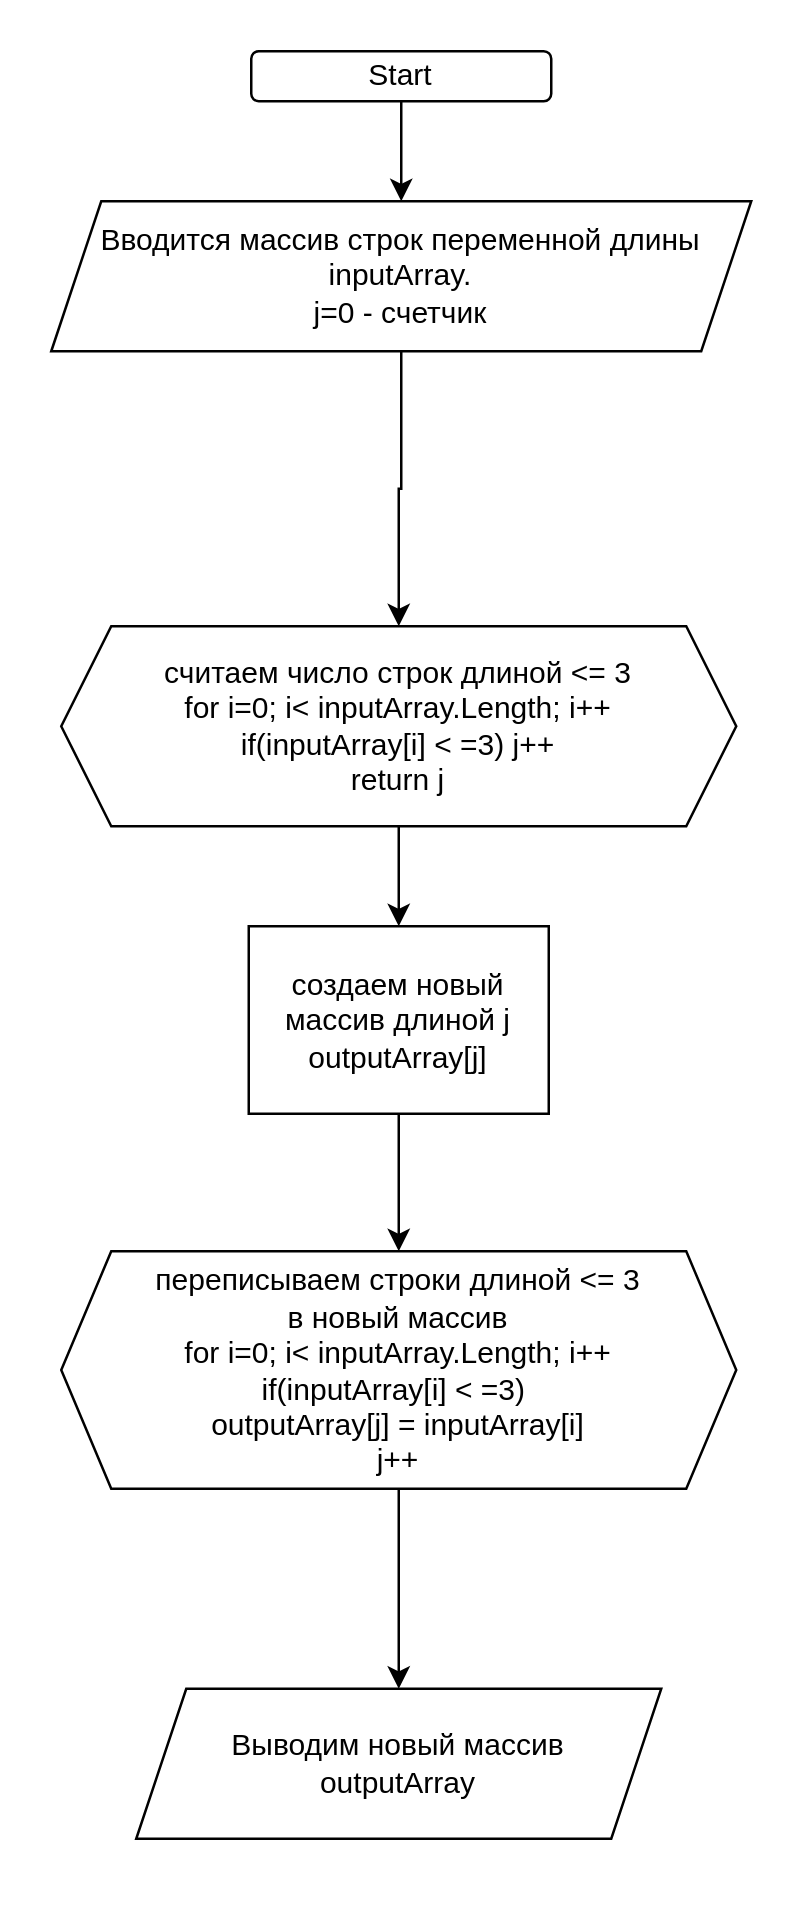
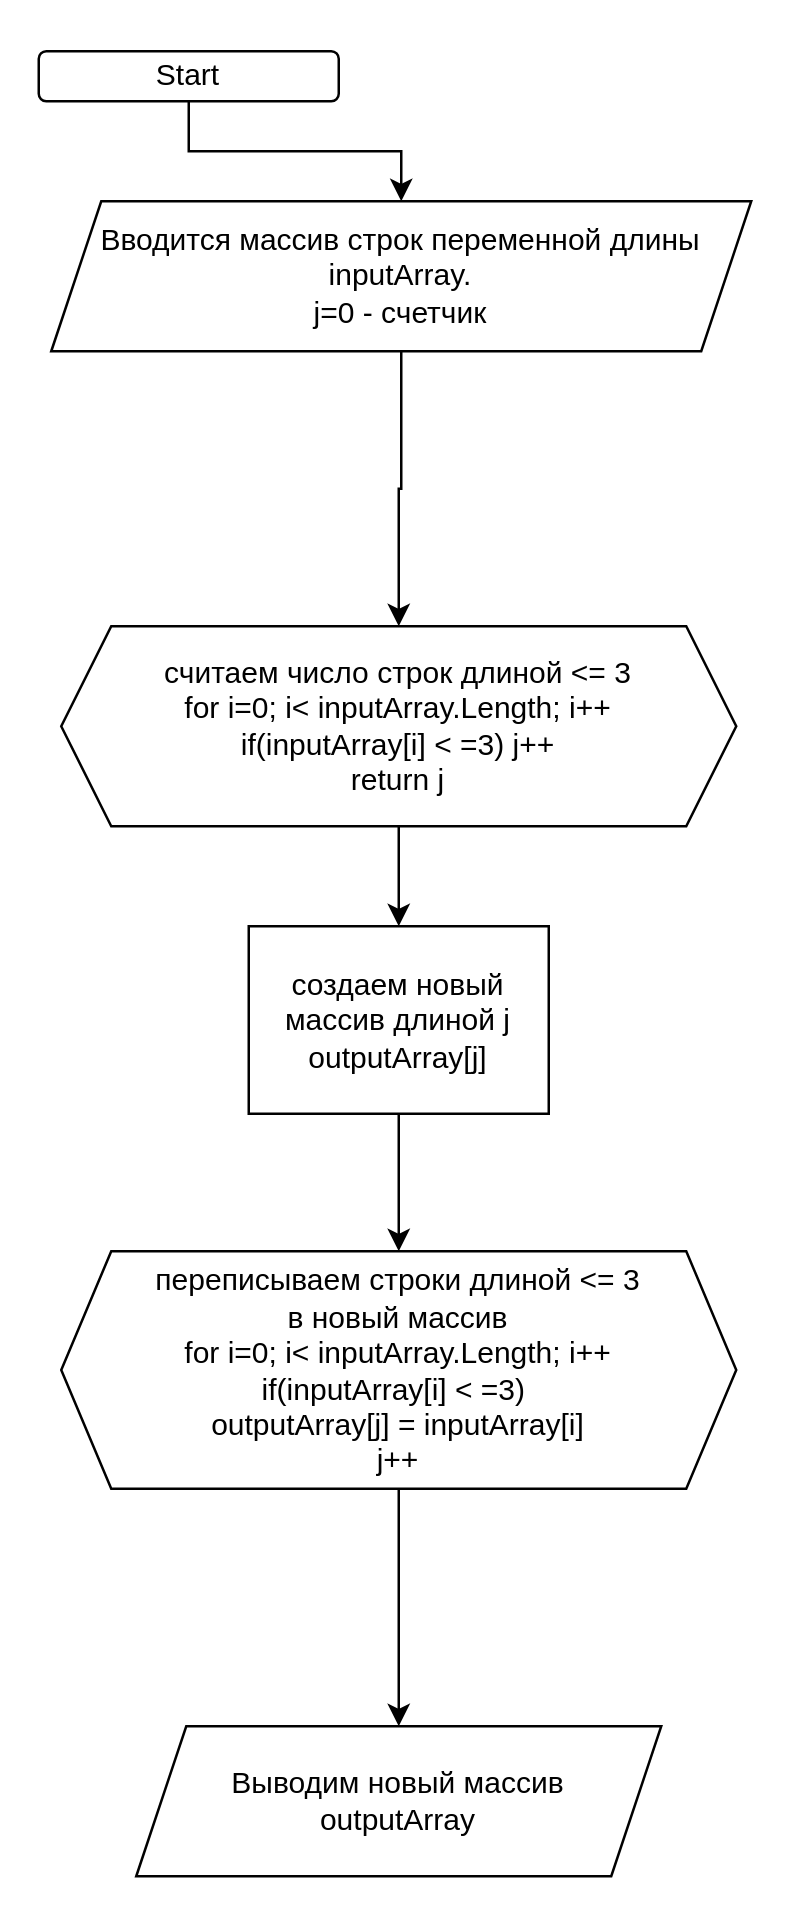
  <mxCell id="0" />
  <mxCell id="1" parent="0" />
  <mxCell id="2" value="" style="edgeStyle=orthogonalEdgeStyle;rounded=0;orthogonalLoop=1;jettySize=auto;html=1;" edge="1" parent="1" source="3" target="5"><mxGeometry relative="1" as="geometry" /></mxCell>
- <mxCell id="3" value="Start" style="rounded=1;whiteSpace=wrap;html=1;" vertex="1" parent="1"><mxGeometry x="100" y="20" width="120" height="20" as="geometry" /></mxCell>
+ <mxCell id="3" value="Start" style="rounded=1;whiteSpace=wrap;html=1;" vertex="1" parent="1"><mxGeometry x="15" y="20" width="120" height="20" as="geometry" /></mxCell>
  <mxCell id="4" style="edgeStyle=orthogonalEdgeStyle;rounded=0;orthogonalLoop=1;jettySize=auto;html=1;" edge="1" parent="1" source="5" target="7"><mxGeometry relative="1" as="geometry" /></mxCell>
  <mxCell id="5" value="Вводится массив строк переменной длины&lt;br&gt;inputArray.&lt;br&gt;j=0 - счетчик" style="shape=parallelogram;perimeter=parallelogramPerimeter;whiteSpace=wrap;html=1;fixedSize=1;" vertex="1" parent="1"><mxGeometry x="20" y="80" width="280" height="60" as="geometry" /></mxCell>
  <mxCell id="6" style="edgeStyle=orthogonalEdgeStyle;rounded=0;orthogonalLoop=1;jettySize=auto;html=1;exitX=0.5;exitY=1;exitDx=0;exitDy=0;entryX=0.5;entryY=0;entryDx=0;entryDy=0;" edge="1" parent="1" source="7" target="9"><mxGeometry relative="1" as="geometry" /></mxCell>
  <mxCell id="7" value="считаем число строк длиной &amp;lt;= 3&lt;br&gt;for i=0; i&amp;lt; inputArray.Length; i++&lt;br&gt;if(inputArray[i] &amp;lt; =3) j++&lt;br&gt;return j" style="shape=hexagon;perimeter=hexagonPerimeter2;whiteSpace=wrap;html=1;fixedSize=1;" vertex="1" parent="1"><mxGeometry x="24" y="250" width="270" height="80" as="geometry" /></mxCell>
  <mxCell id="8" style="edgeStyle=orthogonalEdgeStyle;rounded=0;orthogonalLoop=1;jettySize=auto;html=1;entryX=0.5;entryY=0;entryDx=0;entryDy=0;" edge="1" parent="1" source="9" target="11"><mxGeometry relative="1" as="geometry" /></mxCell>
  <mxCell id="9" value="создаем новый массив длиной j&lt;br&gt;outputArray[j]" style="rounded=0;whiteSpace=wrap;html=1;" vertex="1" parent="1"><mxGeometry x="99" y="370" width="120" height="75" as="geometry" /></mxCell>
  <mxCell id="10" style="edgeStyle=orthogonalEdgeStyle;rounded=0;orthogonalLoop=1;jettySize=auto;html=1;" edge="1" parent="1" source="11" target="12"><mxGeometry relative="1" as="geometry" /></mxCell>
  <mxCell id="11" value="переписываем строки длиной &amp;lt;= 3&lt;br&gt;в новый массив&lt;br&gt;for i=0; i&amp;lt; inputArray.Length; i++&lt;br&gt;if(inputArray[i] &amp;lt; =3)&amp;nbsp;&lt;br&gt;outputArray[j] = inputArray[i]&lt;br&gt;j++" style="shape=hexagon;perimeter=hexagonPerimeter2;whiteSpace=wrap;html=1;fixedSize=1;" vertex="1" parent="1"><mxGeometry x="24" y="500" width="270" height="95" as="geometry" /></mxCell>
- <mxCell id="12" value="Выводим новый массив&lt;br&gt;outputArray" style="shape=parallelogram;perimeter=parallelogramPerimeter;whiteSpace=wrap;html=1;fixedSize=1;" vertex="1" parent="1"><mxGeometry x="54" y="675" width="210" height="60" as="geometry" /></mxCell>
+ <mxCell id="12" value="Выводим новый массив&lt;br&gt;outputArray" style="shape=parallelogram;perimeter=parallelogramPerimeter;whiteSpace=wrap;html=1;fixedSize=1;" vertex="1" parent="1"><mxGeometry x="54" y="690" width="210" height="60" as="geometry" /></mxCell>
